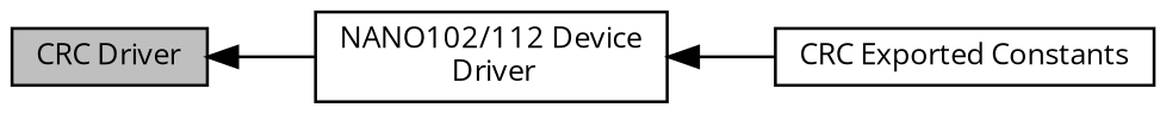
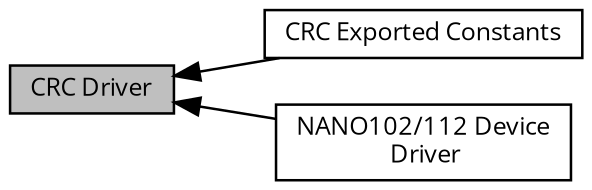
  digraph {
    fontname="Open Sans"
    rankdir=LR
    node [color=black fillcolor=white fontname="Open Sans" fontsize=10 shape=box style=filled]
    edge [dir=back fontname="Open Sans" fontsize=10 labelfontname=Helvetica labelfontsize=10 shape=plaintext style=solid]
    n1 [fillcolor=grey75 fontcolor=black height=0.2 label="CRC Driver" width=0.4]
    n2 [height=0.2 label="CRC Exported Constants" width=0.4]
    n3 [height=0.2 label="NANO102/112 Device\l Driver" width=0.4]
-   n3 -> n2
+   n1 -> n2
    n1 -> n3
  }
